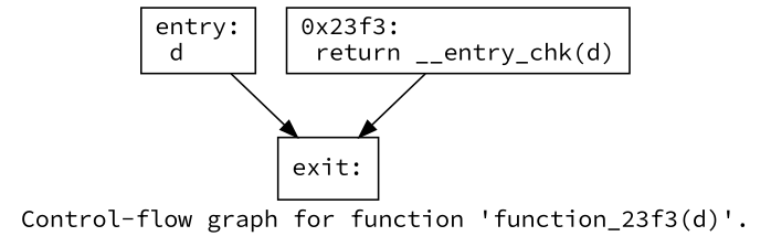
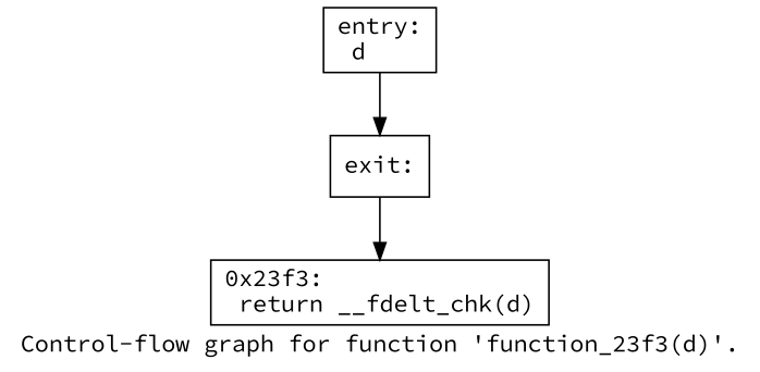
  digraph {
    fontname="Source Code Pro"
    label="Control-flow graph for function 'function_23f3(d)'."
    node [fontname="Source Code Pro" shape=record]
    edge [fontname="Source Code Pro"]
    n1 [label="{entry:\l  d\l}"]
    n2 [label="{exit:\l}"]
-   n3 [label="{0x23f3:\l  return __entry_chk(d)\l}"]
+   n3 [label="{0x23f3:\l  return __fdelt_chk(d)\l}"]
    n1 -> n2
-   n3 -> n2
+   n2 -> n3
  }
